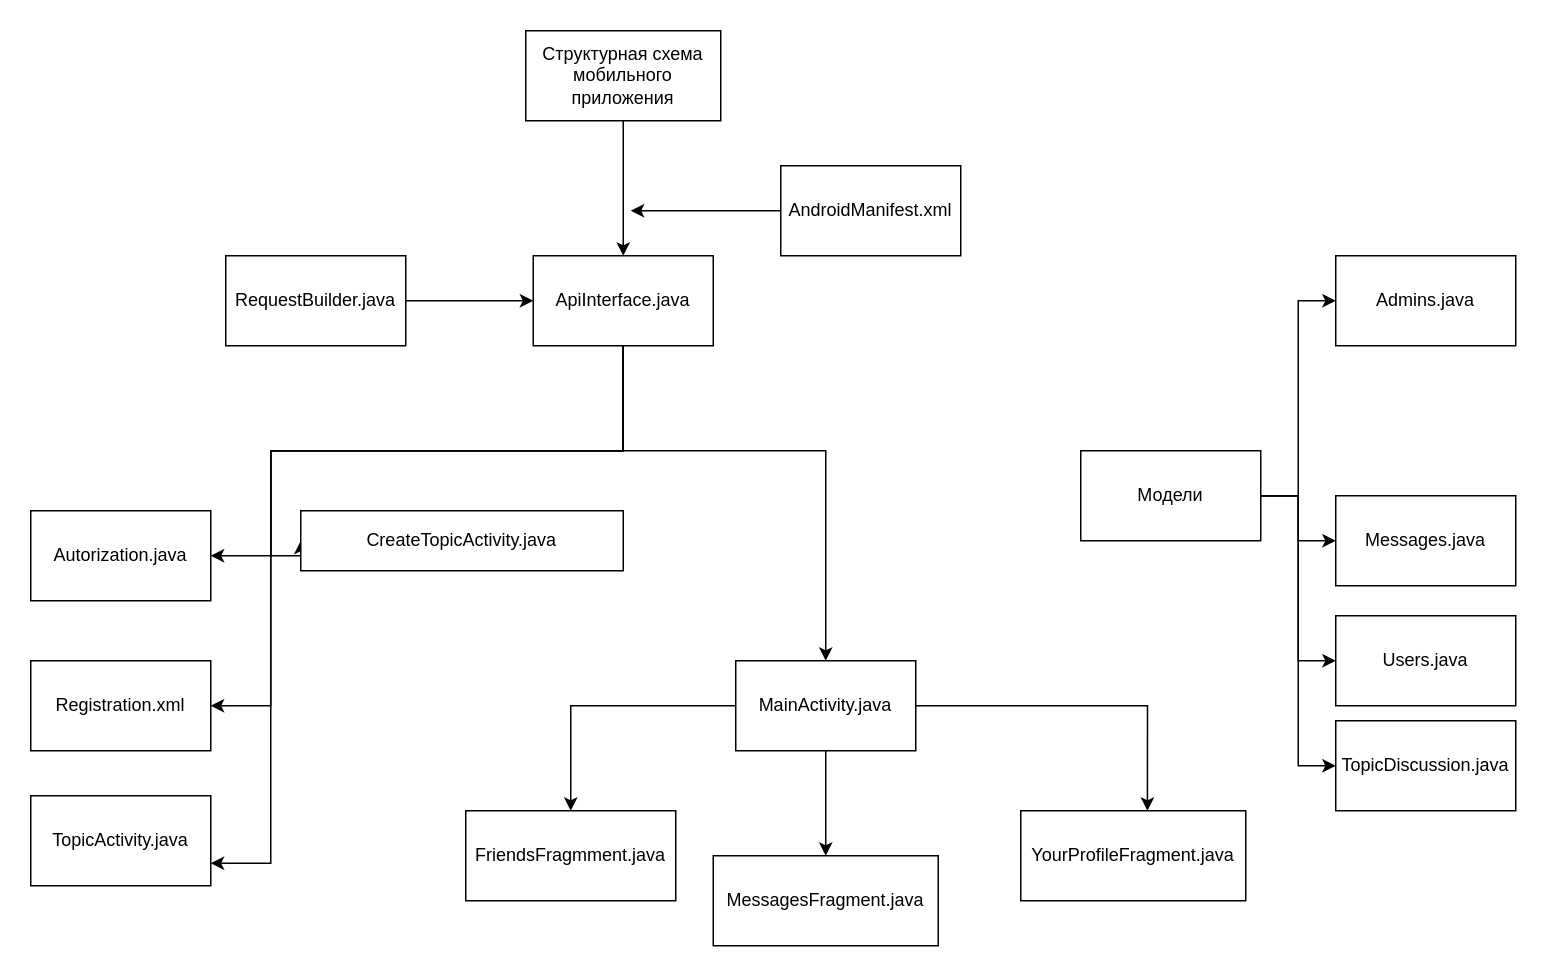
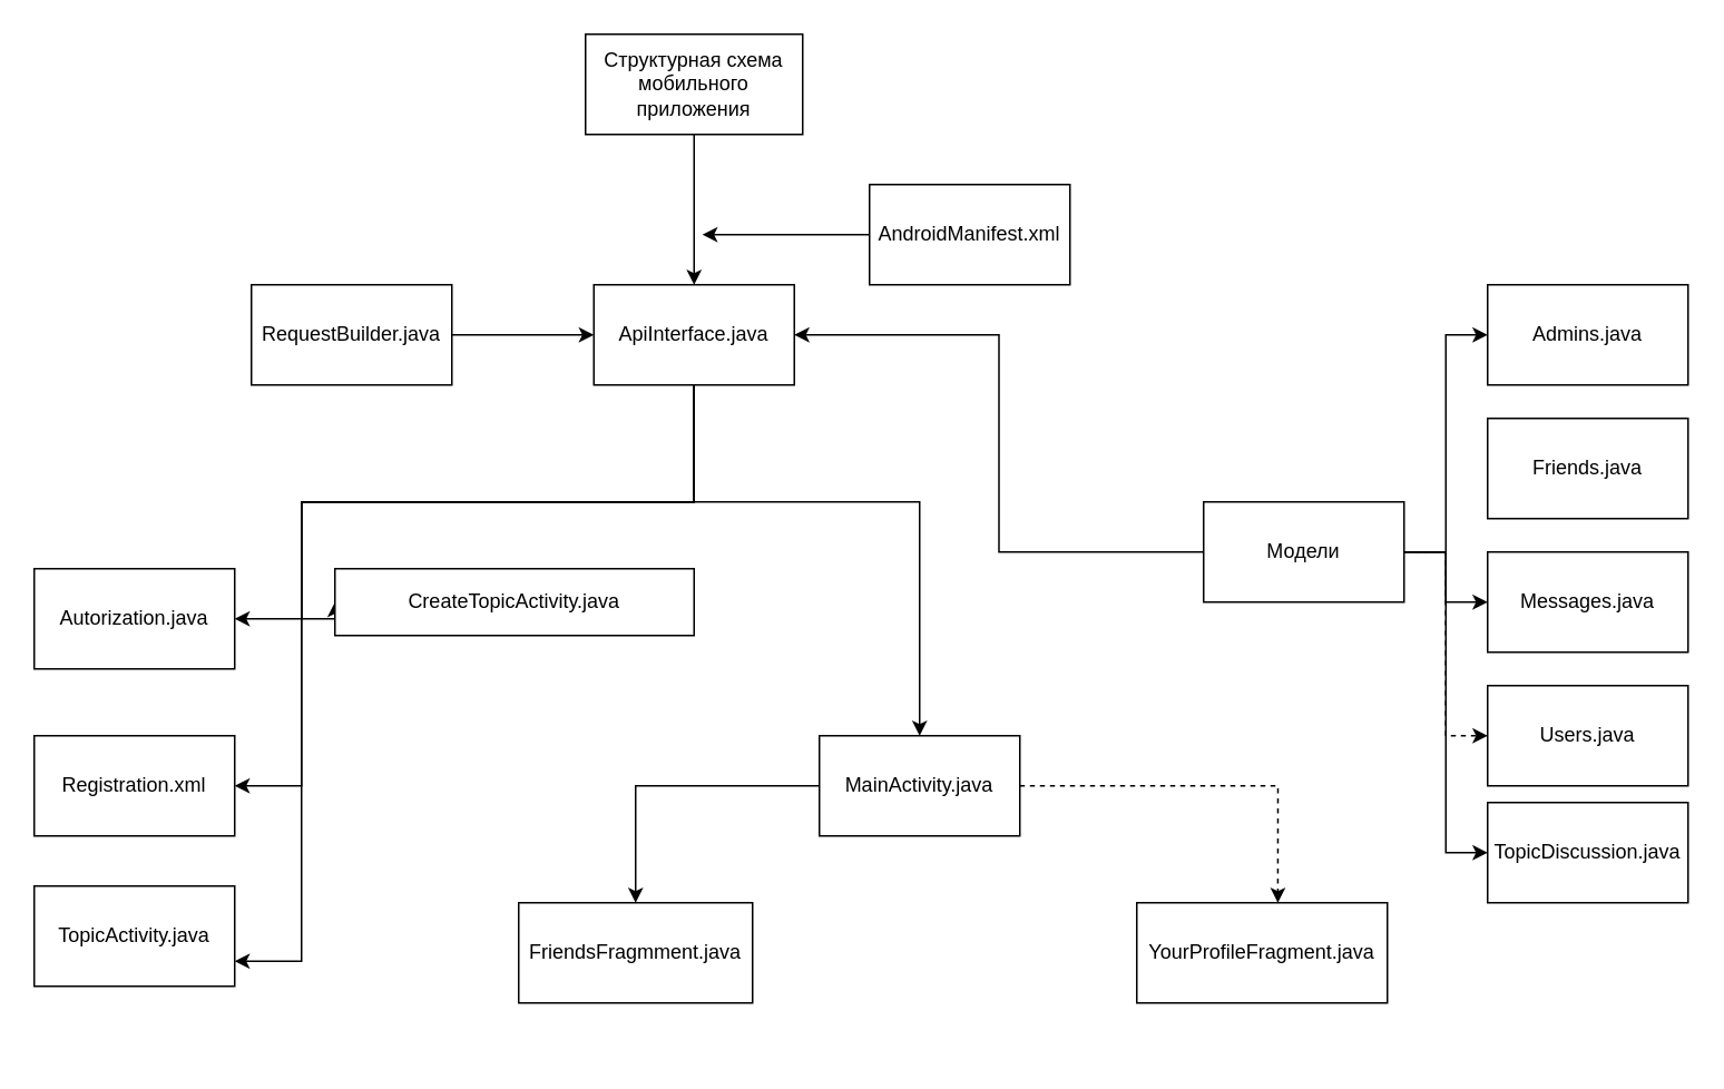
  <mxCell id="0" />
  <mxCell id="1" parent="0" />
  <mxCell id="2" style="edgeStyle=orthogonalEdgeStyle;rounded=0;orthogonalLoop=1;jettySize=auto;html=1;" edge="1" parent="1" source="3" target="9"><mxGeometry relative="1" as="geometry" /></mxCell>
  <mxCell id="3" value="Структурная схема мобильного приложения" style="rounded=0;whiteSpace=wrap;html=1;" vertex="1" parent="1"><mxGeometry x="350" y="20" width="130" height="60" as="geometry" /></mxCell>
  <mxCell id="4" style="edgeStyle=orthogonalEdgeStyle;rounded=0;orthogonalLoop=1;jettySize=auto;html=1;entryX=1;entryY=0.75;entryDx=0;entryDy=0;" edge="1" parent="1" source="9" target="35"><mxGeometry relative="1" as="geometry"><Array as="points"><mxPoint x="415" y="300" /><mxPoint x="180" y="300" /><mxPoint x="180" y="575" /></Array></mxGeometry></mxCell>
  <mxCell id="5" style="edgeStyle=orthogonalEdgeStyle;rounded=0;orthogonalLoop=1;jettySize=auto;html=1;entryX=1;entryY=0.5;entryDx=0;entryDy=0;" edge="1" parent="1" source="9" target="32"><mxGeometry relative="1" as="geometry"><Array as="points"><mxPoint x="415" y="300" /><mxPoint x="180" y="300" /><mxPoint x="180" y="370" /></Array></mxGeometry></mxCell>
  <mxCell id="6" style="edgeStyle=orthogonalEdgeStyle;rounded=0;orthogonalLoop=1;jettySize=auto;html=1;entryX=1;entryY=0.5;entryDx=0;entryDy=0;" edge="1" parent="1" source="9" target="33"><mxGeometry relative="1" as="geometry"><Array as="points"><mxPoint x="415" y="300" /><mxPoint x="180" y="300" /><mxPoint x="180" y="470" /></Array></mxGeometry></mxCell>
  <mxCell id="7" style="edgeStyle=orthogonalEdgeStyle;rounded=0;orthogonalLoop=1;jettySize=auto;html=1;entryX=0;entryY=0.5;entryDx=0;entryDy=0;" edge="1" parent="1" source="9" target="34"><mxGeometry relative="1" as="geometry"><Array as="points"><mxPoint x="415" y="300" /><mxPoint x="180" y="300" /><mxPoint x="180" y="370" /></Array></mxGeometry></mxCell>
  <mxCell id="8" style="edgeStyle=orthogonalEdgeStyle;rounded=0;orthogonalLoop=1;jettySize=auto;html=1;entryX=0.5;entryY=0;entryDx=0;entryDy=0;exitX=0.5;exitY=1;exitDx=0;exitDy=0;" edge="1" parent="1" source="9" target="15"><mxGeometry relative="1" as="geometry"><Array as="points"><mxPoint x="415" y="300" /><mxPoint x="550" y="300" /></Array></mxGeometry></mxCell>
  <mxCell id="9" value="ApiInterface.java" style="rounded=0;whiteSpace=wrap;html=1;" vertex="1" parent="1"><mxGeometry x="355" y="170" width="120" height="60" as="geometry" /></mxCell>
  <mxCell id="10" style="edgeStyle=orthogonalEdgeStyle;rounded=0;orthogonalLoop=1;jettySize=auto;html=1;entryX=0;entryY=0.5;entryDx=0;entryDy=0;" edge="1" parent="1" source="11" target="9"><mxGeometry relative="1" as="geometry" /></mxCell>
  <mxCell id="11" value="RequestBuilder.java&lt;br&gt;" style="whiteSpace=wrap;html=1;" vertex="1" parent="1"><mxGeometry x="150" y="170" width="120" height="60" as="geometry" /></mxCell>
  <mxCell id="12" style="edgeStyle=orthogonalEdgeStyle;rounded=0;orthogonalLoop=1;jettySize=auto;html=1;entryX=0.5;entryY=0;entryDx=0;entryDy=0;" edge="1" parent="1" source="15" target="16"><mxGeometry relative="1" as="geometry" /></mxCell>
- <mxCell id="13" style="edgeStyle=orthogonalEdgeStyle;rounded=0;orthogonalLoop=1;jettySize=auto;html=1;entryX=0.563;entryY=0;entryDx=0;entryDy=0;entryPerimeter=0;" edge="1" parent="1" source="15" target="18"><mxGeometry relative="1" as="geometry" /></mxCell>
- <mxCell id="14" style="edgeStyle=orthogonalEdgeStyle;rounded=0;orthogonalLoop=1;jettySize=auto;html=1;entryX=0.5;entryY=0;entryDx=0;entryDy=0;" edge="1" parent="1" source="15" target="17"><mxGeometry relative="1" as="geometry" /></mxCell>
+ <mxCell id="13" style="edgeStyle=orthogonalEdgeStyle;rounded=0;orthogonalLoop=1;jettySize=auto;html=1;entryX=0.563;entryY=0;entryDx=0;entryDy=0;entryPerimeter=0;dashed=1;" edge="1" parent="1" source="15" target="18"><mxGeometry relative="1" as="geometry" /></mxCell>
  <mxCell id="15" value="MainActivity.java" style="whiteSpace=wrap;html=1;" vertex="1" parent="1"><mxGeometry x="490" y="440" width="120" height="60" as="geometry" /></mxCell>
  <mxCell id="16" value="FriendsFragmment.java" style="whiteSpace=wrap;html=1;" vertex="1" parent="1"><mxGeometry x="310" y="540" width="140" height="60" as="geometry" /></mxCell>
- <mxCell id="17" value="MessagesFragment.java" style="whiteSpace=wrap;html=1;" vertex="1" parent="1"><mxGeometry x="475" y="570" width="150" height="60" as="geometry" /></mxCell>
  <mxCell id="18" value="YourProfileFragment.java" style="whiteSpace=wrap;html=1;" vertex="1" parent="1"><mxGeometry x="680" y="540" width="150" height="60" as="geometry" /></mxCell>
+ <mxCell id="19" style="edgeStyle=orthogonalEdgeStyle;rounded=0;orthogonalLoop=1;jettySize=auto;html=1;entryX=1;entryY=0.5;entryDx=0;entryDy=0;" edge="1" parent="1" source="24" target="9"><mxGeometry relative="1" as="geometry" /></mxCell>
  <mxCell id="20" style="edgeStyle=orthogonalEdgeStyle;rounded=0;orthogonalLoop=1;jettySize=auto;html=1;entryX=0;entryY=0.5;entryDx=0;entryDy=0;" edge="1" parent="1" source="24" target="25"><mxGeometry relative="1" as="geometry" /></mxCell>
  <mxCell id="21" style="edgeStyle=orthogonalEdgeStyle;rounded=0;orthogonalLoop=1;jettySize=auto;html=1;entryX=0;entryY=0.5;entryDx=0;entryDy=0;" edge="1" parent="1" source="24" target="27"><mxGeometry relative="1" as="geometry" /></mxCell>
- <mxCell id="22" style="edgeStyle=orthogonalEdgeStyle;rounded=0;orthogonalLoop=1;jettySize=auto;html=1;entryX=0;entryY=0.5;entryDx=0;entryDy=0;" edge="1" parent="1" source="24" target="29"><mxGeometry relative="1" as="geometry" /></mxCell>
+ <mxCell id="22" style="edgeStyle=orthogonalEdgeStyle;rounded=0;orthogonalLoop=1;jettySize=auto;html=1;entryX=0;entryY=0.5;entryDx=0;entryDy=0;dashed=1;" edge="1" parent="1" source="24" target="29"><mxGeometry relative="1" as="geometry" /></mxCell>
  <mxCell id="23" style="edgeStyle=orthogonalEdgeStyle;rounded=0;orthogonalLoop=1;jettySize=auto;html=1;entryX=0;entryY=0.5;entryDx=0;entryDy=0;" edge="1" parent="1" source="24" target="28"><mxGeometry relative="1" as="geometry" /></mxCell>
  <mxCell id="24" value="Модели" style="whiteSpace=wrap;html=1;" vertex="1" parent="1"><mxGeometry x="720" y="300" width="120" height="60" as="geometry" /></mxCell>
  <mxCell id="25" value="Admins.java" style="whiteSpace=wrap;html=1;" vertex="1" parent="1"><mxGeometry x="890" y="170" width="120" height="60" as="geometry" /></mxCell>
+ <mxCell id="26" value="Friends.java" style="whiteSpace=wrap;html=1;" vertex="1" parent="1"><mxGeometry x="890" y="250" width="120" height="60" as="geometry" /></mxCell>
  <mxCell id="27" value="Messages.java" style="whiteSpace=wrap;html=1;" vertex="1" parent="1"><mxGeometry x="890" y="330" width="120" height="60" as="geometry" /></mxCell>
  <mxCell id="28" value="TopicDiscussion.java" style="whiteSpace=wrap;html=1;" vertex="1" parent="1"><mxGeometry x="890" y="480" width="120" height="60" as="geometry" /></mxCell>
  <mxCell id="29" value="Users.java" style="whiteSpace=wrap;html=1;" vertex="1" parent="1"><mxGeometry x="890" y="410" width="120" height="60" as="geometry" /></mxCell>
  <mxCell id="30" style="edgeStyle=orthogonalEdgeStyle;rounded=0;orthogonalLoop=1;jettySize=auto;html=1;" edge="1" parent="1" source="31"><mxGeometry relative="1" as="geometry"><mxPoint x="420" y="140" as="targetPoint" /></mxGeometry></mxCell>
  <mxCell id="31" value="AndroidManifest.xml" style="whiteSpace=wrap;html=1;" vertex="1" parent="1"><mxGeometry x="520" y="110" width="120" height="60" as="geometry" /></mxCell>
  <mxCell id="32" value="Autorization.java" style="whiteSpace=wrap;html=1;" vertex="1" parent="1"><mxGeometry x="20" y="340" width="120" height="60" as="geometry" /></mxCell>
  <mxCell id="33" value="Registration.xml" style="whiteSpace=wrap;html=1;" vertex="1" parent="1"><mxGeometry x="20" y="440" width="120" height="60" as="geometry" /></mxCell>
  <mxCell id="34" value="CreateTopicActivity.java" style="whiteSpace=wrap;html=1;" vertex="1" parent="1"><mxGeometry x="200" y="340" width="215" height="40" as="geometry" /></mxCell>
  <mxCell id="35" value="TopicActivity.java" style="whiteSpace=wrap;html=1;" vertex="1" parent="1"><mxGeometry x="20" y="530" width="120" height="60" as="geometry" /></mxCell>
